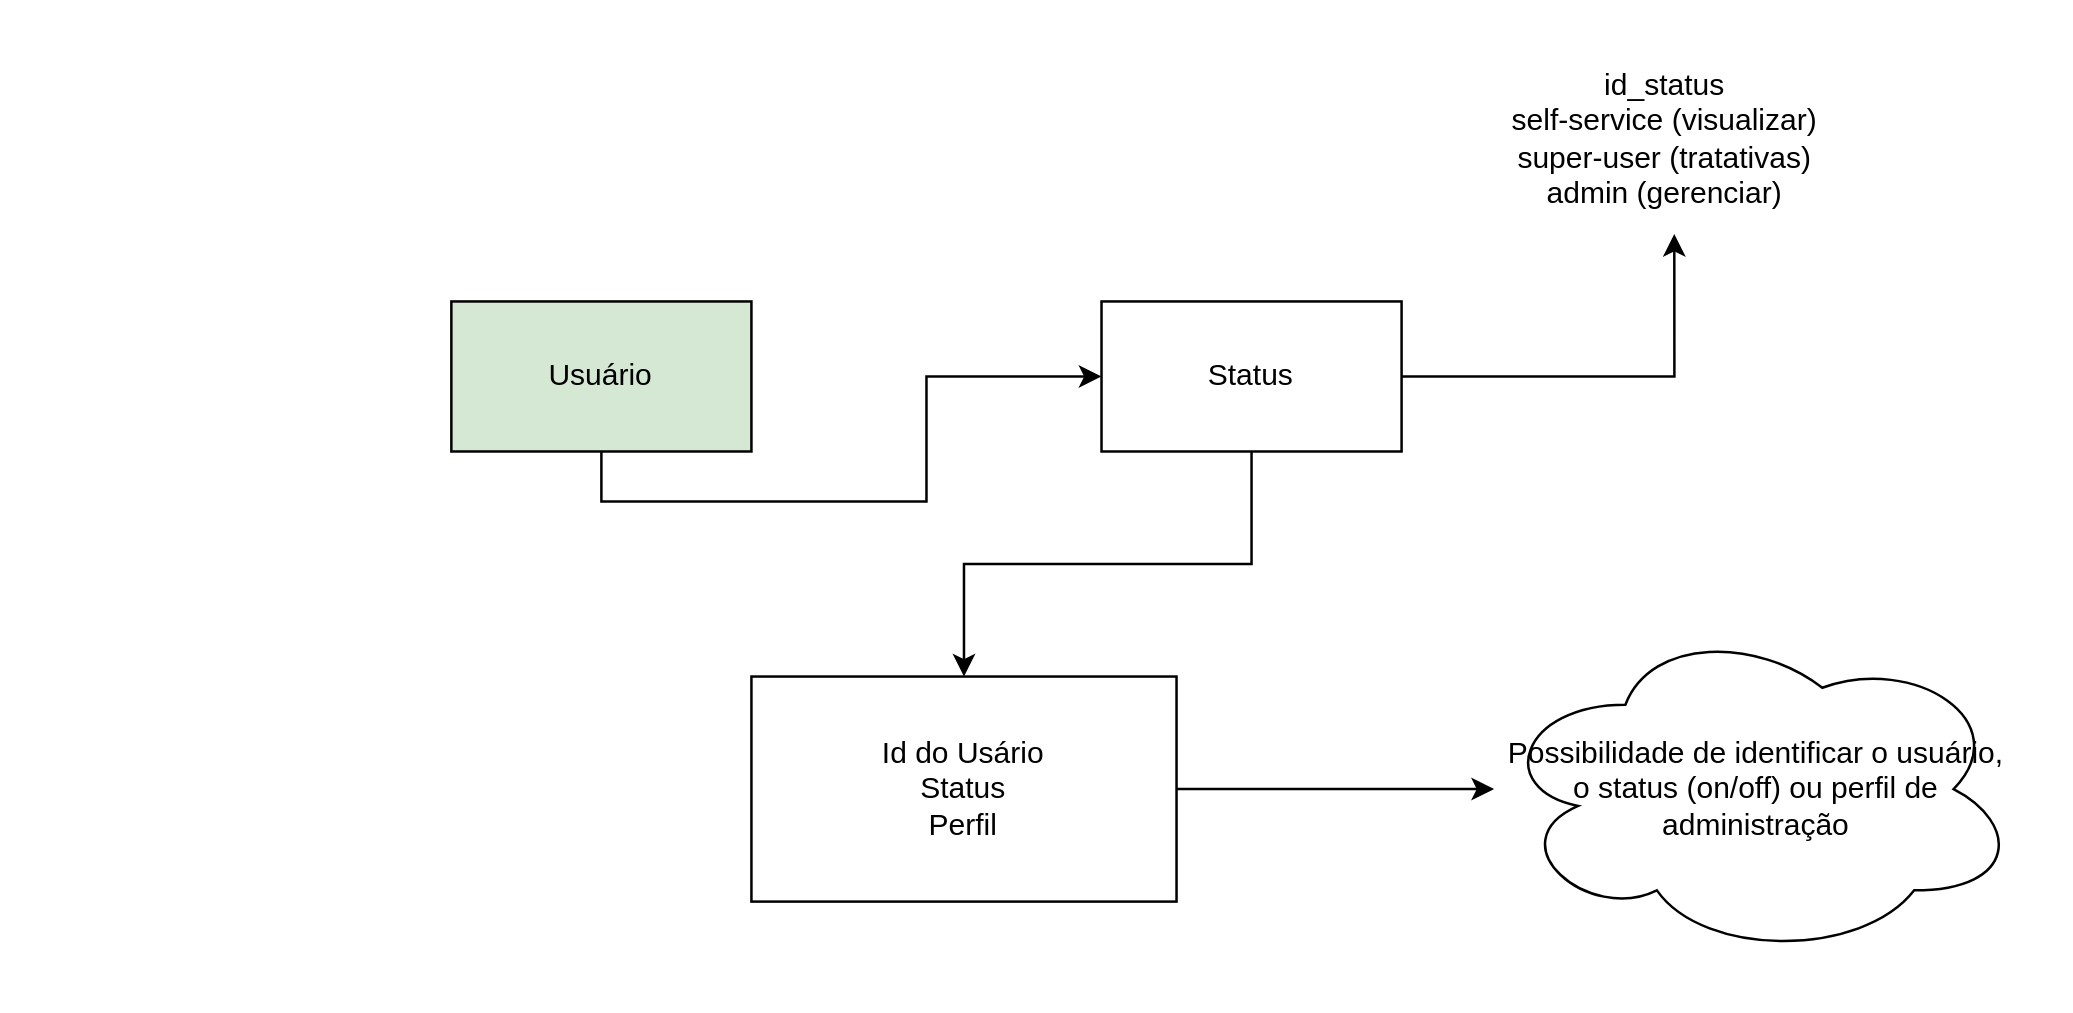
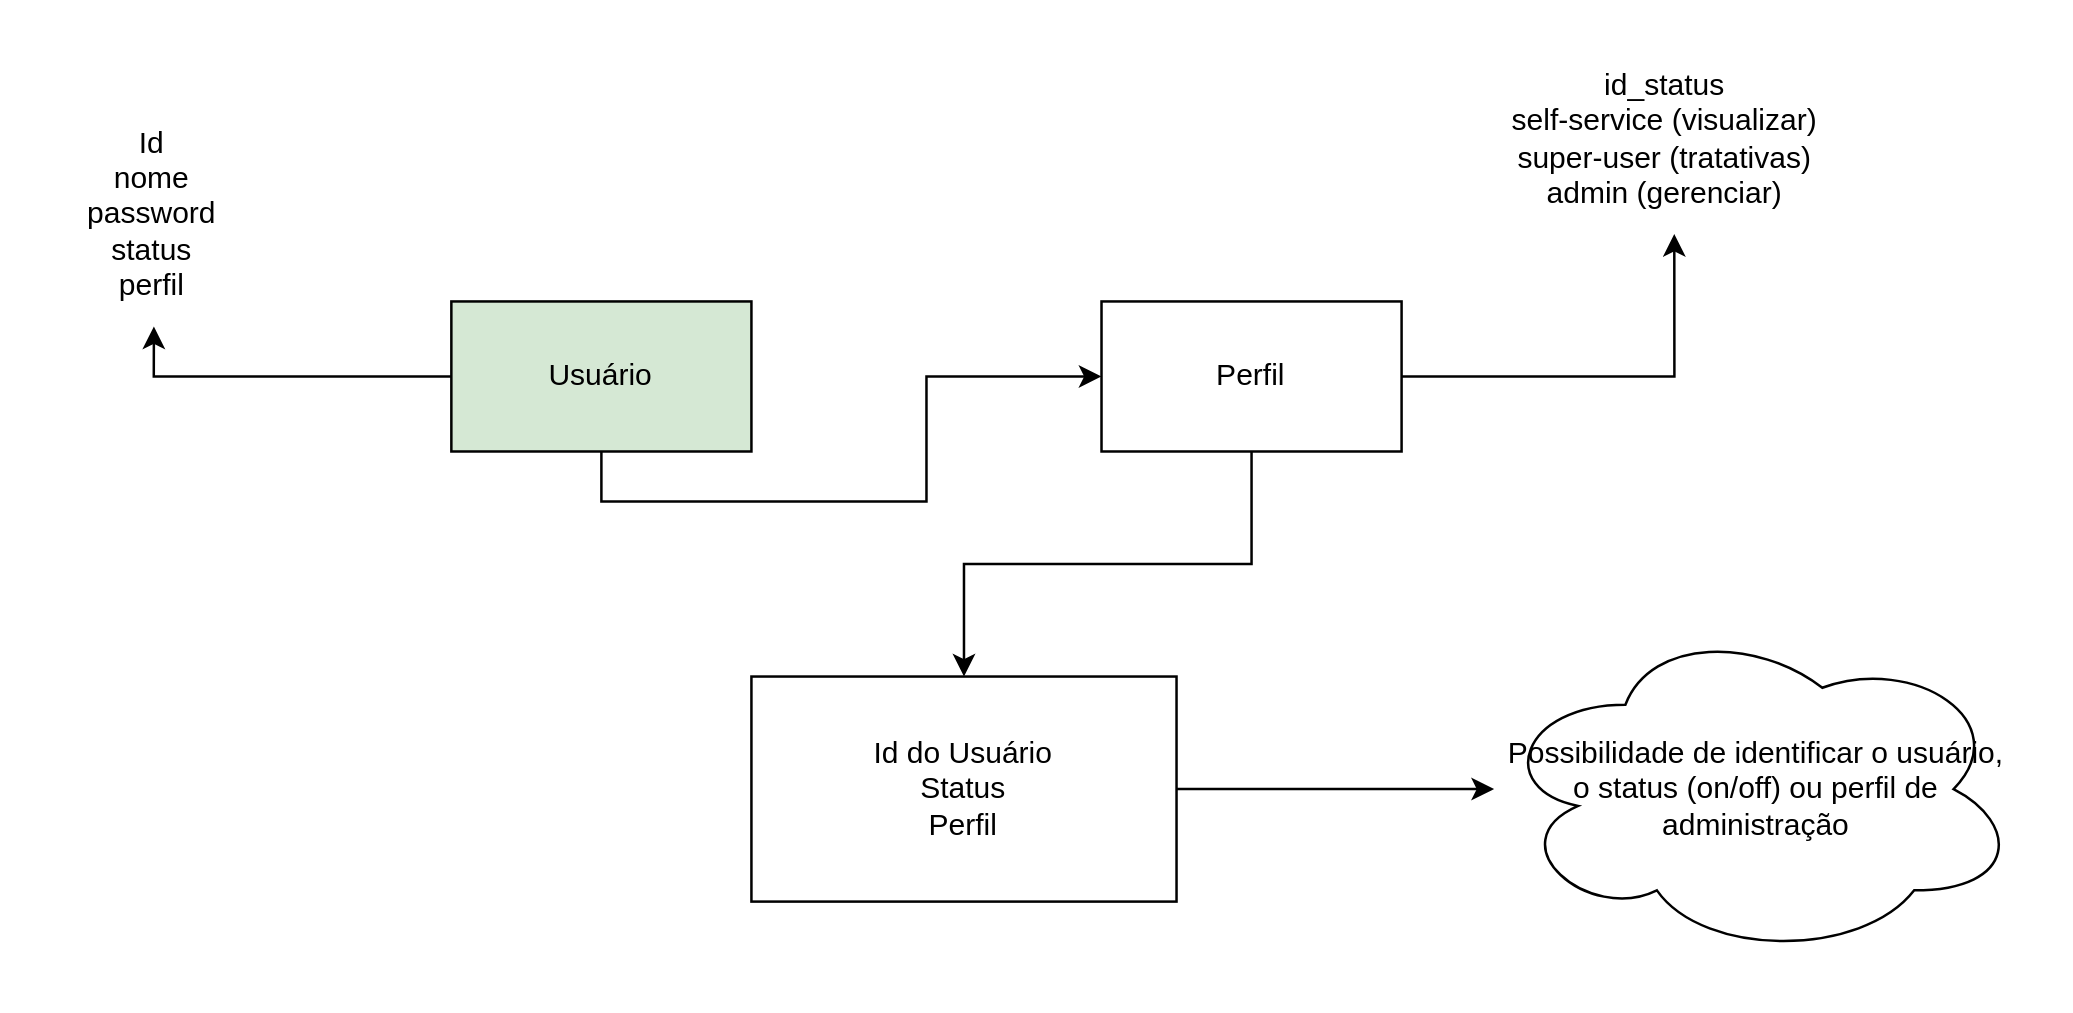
  <mxCell id="0" />
  <mxCell id="1" parent="0" />
  <mxCell id="2" style="edgeStyle=orthogonalEdgeStyle;rounded=0;orthogonalLoop=1;jettySize=auto;html=1;exitX=0.5;exitY=1;exitDx=0;exitDy=0;" edge="1" parent="1" source="3" target="8"><mxGeometry relative="1" as="geometry" /></mxCell>
  <mxCell id="3" value="Usuário" style="whiteSpace=wrap;html=1;fillColor=#d5e8d4;" vertex="1" parent="1"><mxGeometry x="180" y="120" width="120" height="60" as="geometry" /></mxCell>
+ <mxCell id="4" value="Id&lt;br&gt;nome&lt;br&gt;password&lt;br&gt;status&lt;br&gt;perfil" style="text;html=1;align=center;verticalAlign=middle;resizable=0;points=[];autosize=1;strokeColor=none;fillColor=none;" vertex="1" parent="1"><mxGeometry x="20" width="80" height="90" as="geometry" y="40" /></mxCell>
  <mxCell id="5" style="edgeStyle=orthogonalEdgeStyle;rounded=0;orthogonalLoop=1;jettySize=auto;html=1;exitX=1;exitY=0.5;exitDx=0;exitDy=0;" edge="1" parent="1" source="6" target="12"><mxGeometry relative="1" as="geometry" /></mxCell>
- <mxCell id="6" value="Id do Usário&lt;br&gt;Status&lt;br&gt;Perfil&lt;br&gt;" style="whiteSpace=wrap;html=1;" vertex="1" parent="1"><mxGeometry x="300" y="270" width="170" height="90" as="geometry" /></mxCell>
+ <mxCell id="6" value="Id do Usuário&lt;br&gt;Status&lt;br&gt;Perfil&lt;br&gt;" style="whiteSpace=wrap;html=1;" vertex="1" parent="1"><mxGeometry x="300" y="270" width="170" height="90" as="geometry" /></mxCell>
  <mxCell id="7" style="edgeStyle=orthogonalEdgeStyle;rounded=0;orthogonalLoop=1;jettySize=auto;html=1;exitX=0.5;exitY=1;exitDx=0;exitDy=0;entryX=0.5;entryY=0;entryDx=0;entryDy=0;" edge="1" parent="1" source="8" target="6"><mxGeometry relative="1" as="geometry" /></mxCell>
- <mxCell id="8" value="Status" style="whiteSpace=wrap;html=1;" vertex="1" parent="1"><mxGeometry x="440" y="120" width="120" height="60" as="geometry" /></mxCell>
+ <mxCell id="8" value="Perfil" style="whiteSpace=wrap;html=1;" vertex="1" parent="1"><mxGeometry x="440" y="120" width="120" height="60" as="geometry" /></mxCell>
+ <mxCell id="9" style="edgeStyle=orthogonalEdgeStyle;rounded=0;orthogonalLoop=1;jettySize=auto;html=1;exitX=0;exitY=0.5;exitDx=0;exitDy=0;entryX=0.513;entryY=1;entryDx=0;entryDy=0;entryPerimeter=0;" edge="1" parent="1" source="3" target="4"><mxGeometry relative="1" as="geometry" /></mxCell>
  <mxCell id="10" value="id_status&lt;br&gt;self-service (visualizar)&lt;br style=&quot;&quot;&gt;&lt;span style=&quot;&quot;&gt;super-user (tratativas)&lt;/span&gt;&lt;br style=&quot;&quot;&gt;&lt;span style=&quot;&quot;&gt;admin (gerenciar)&lt;/span&gt;" style="text;html=1;align=center;verticalAlign=middle;resizable=0;points=[];autosize=1;strokeColor=none;fillColor=none;" vertex="1" parent="1"><mxGeometry x="590" y="20" width="150" height="70" as="geometry" /></mxCell>
  <mxCell id="11" style="edgeStyle=orthogonalEdgeStyle;rounded=0;orthogonalLoop=1;jettySize=auto;html=1;exitX=1;exitY=0.5;exitDx=0;exitDy=0;entryX=0.527;entryY=1.043;entryDx=0;entryDy=0;entryPerimeter=0;" edge="1" parent="1" source="8" target="10"><mxGeometry relative="1" as="geometry" /></mxCell>
  <mxCell id="12" value="Possibilidade de identificar o usuário, o status (on/off) ou perfil de administração&lt;br&gt;" style="ellipse;shape=cloud;whiteSpace=wrap;html=1;" vertex="1" parent="1"><mxGeometry x="597" y="247.5" width="210" height="135" as="geometry" /></mxCell>
